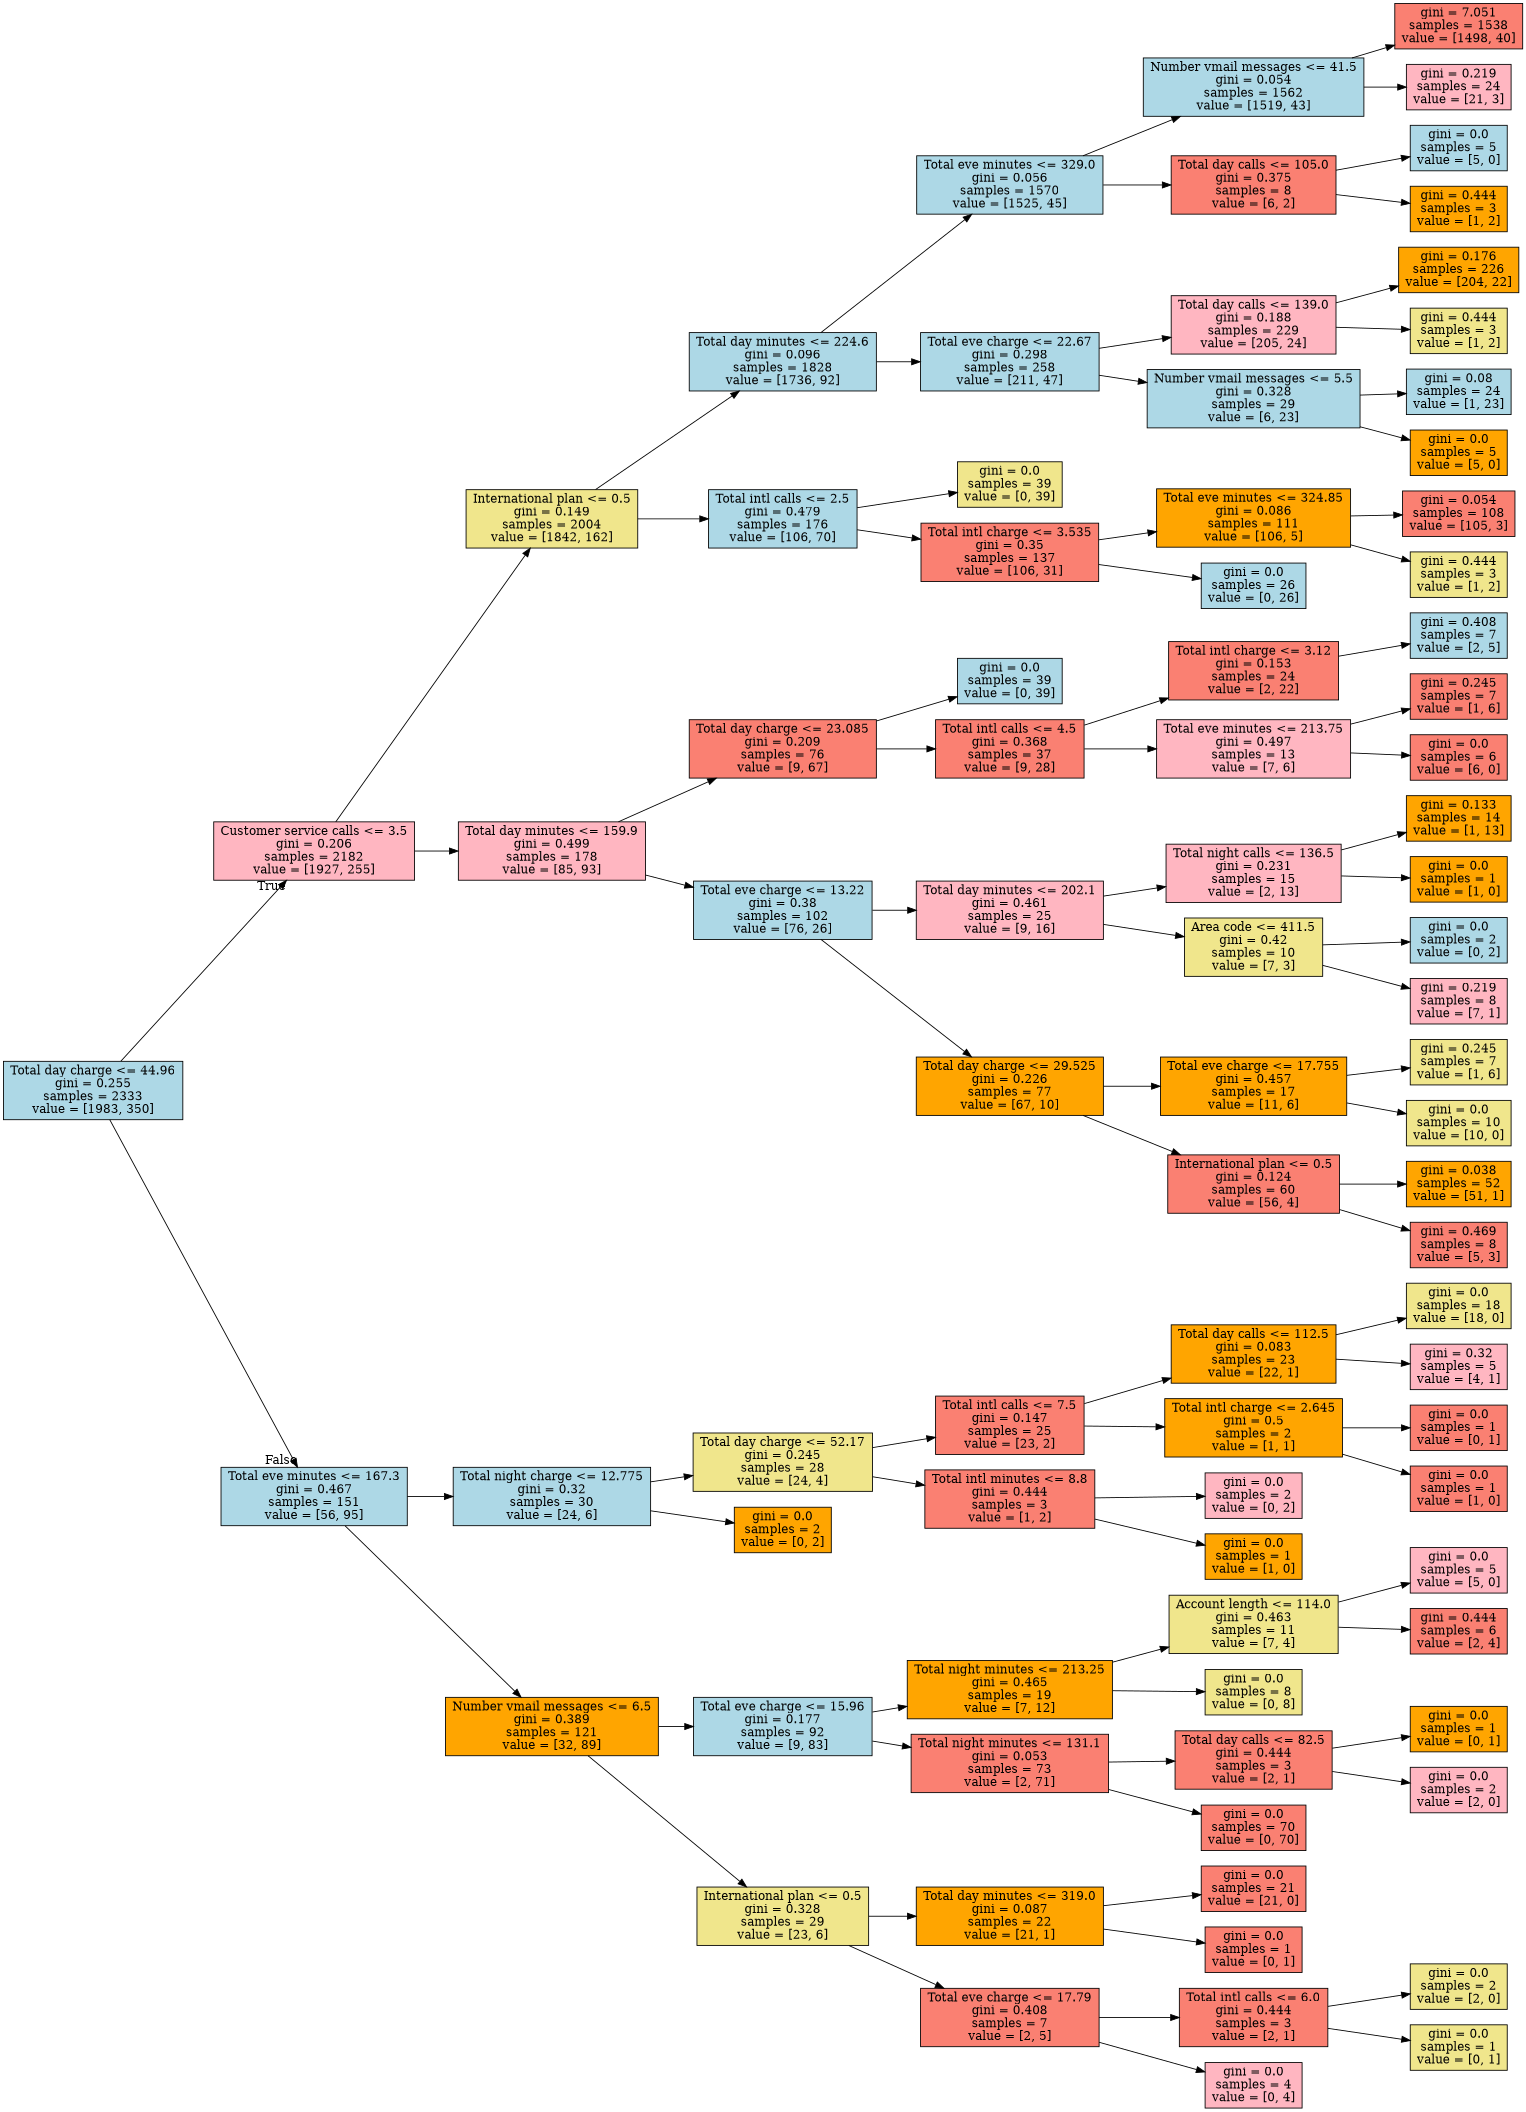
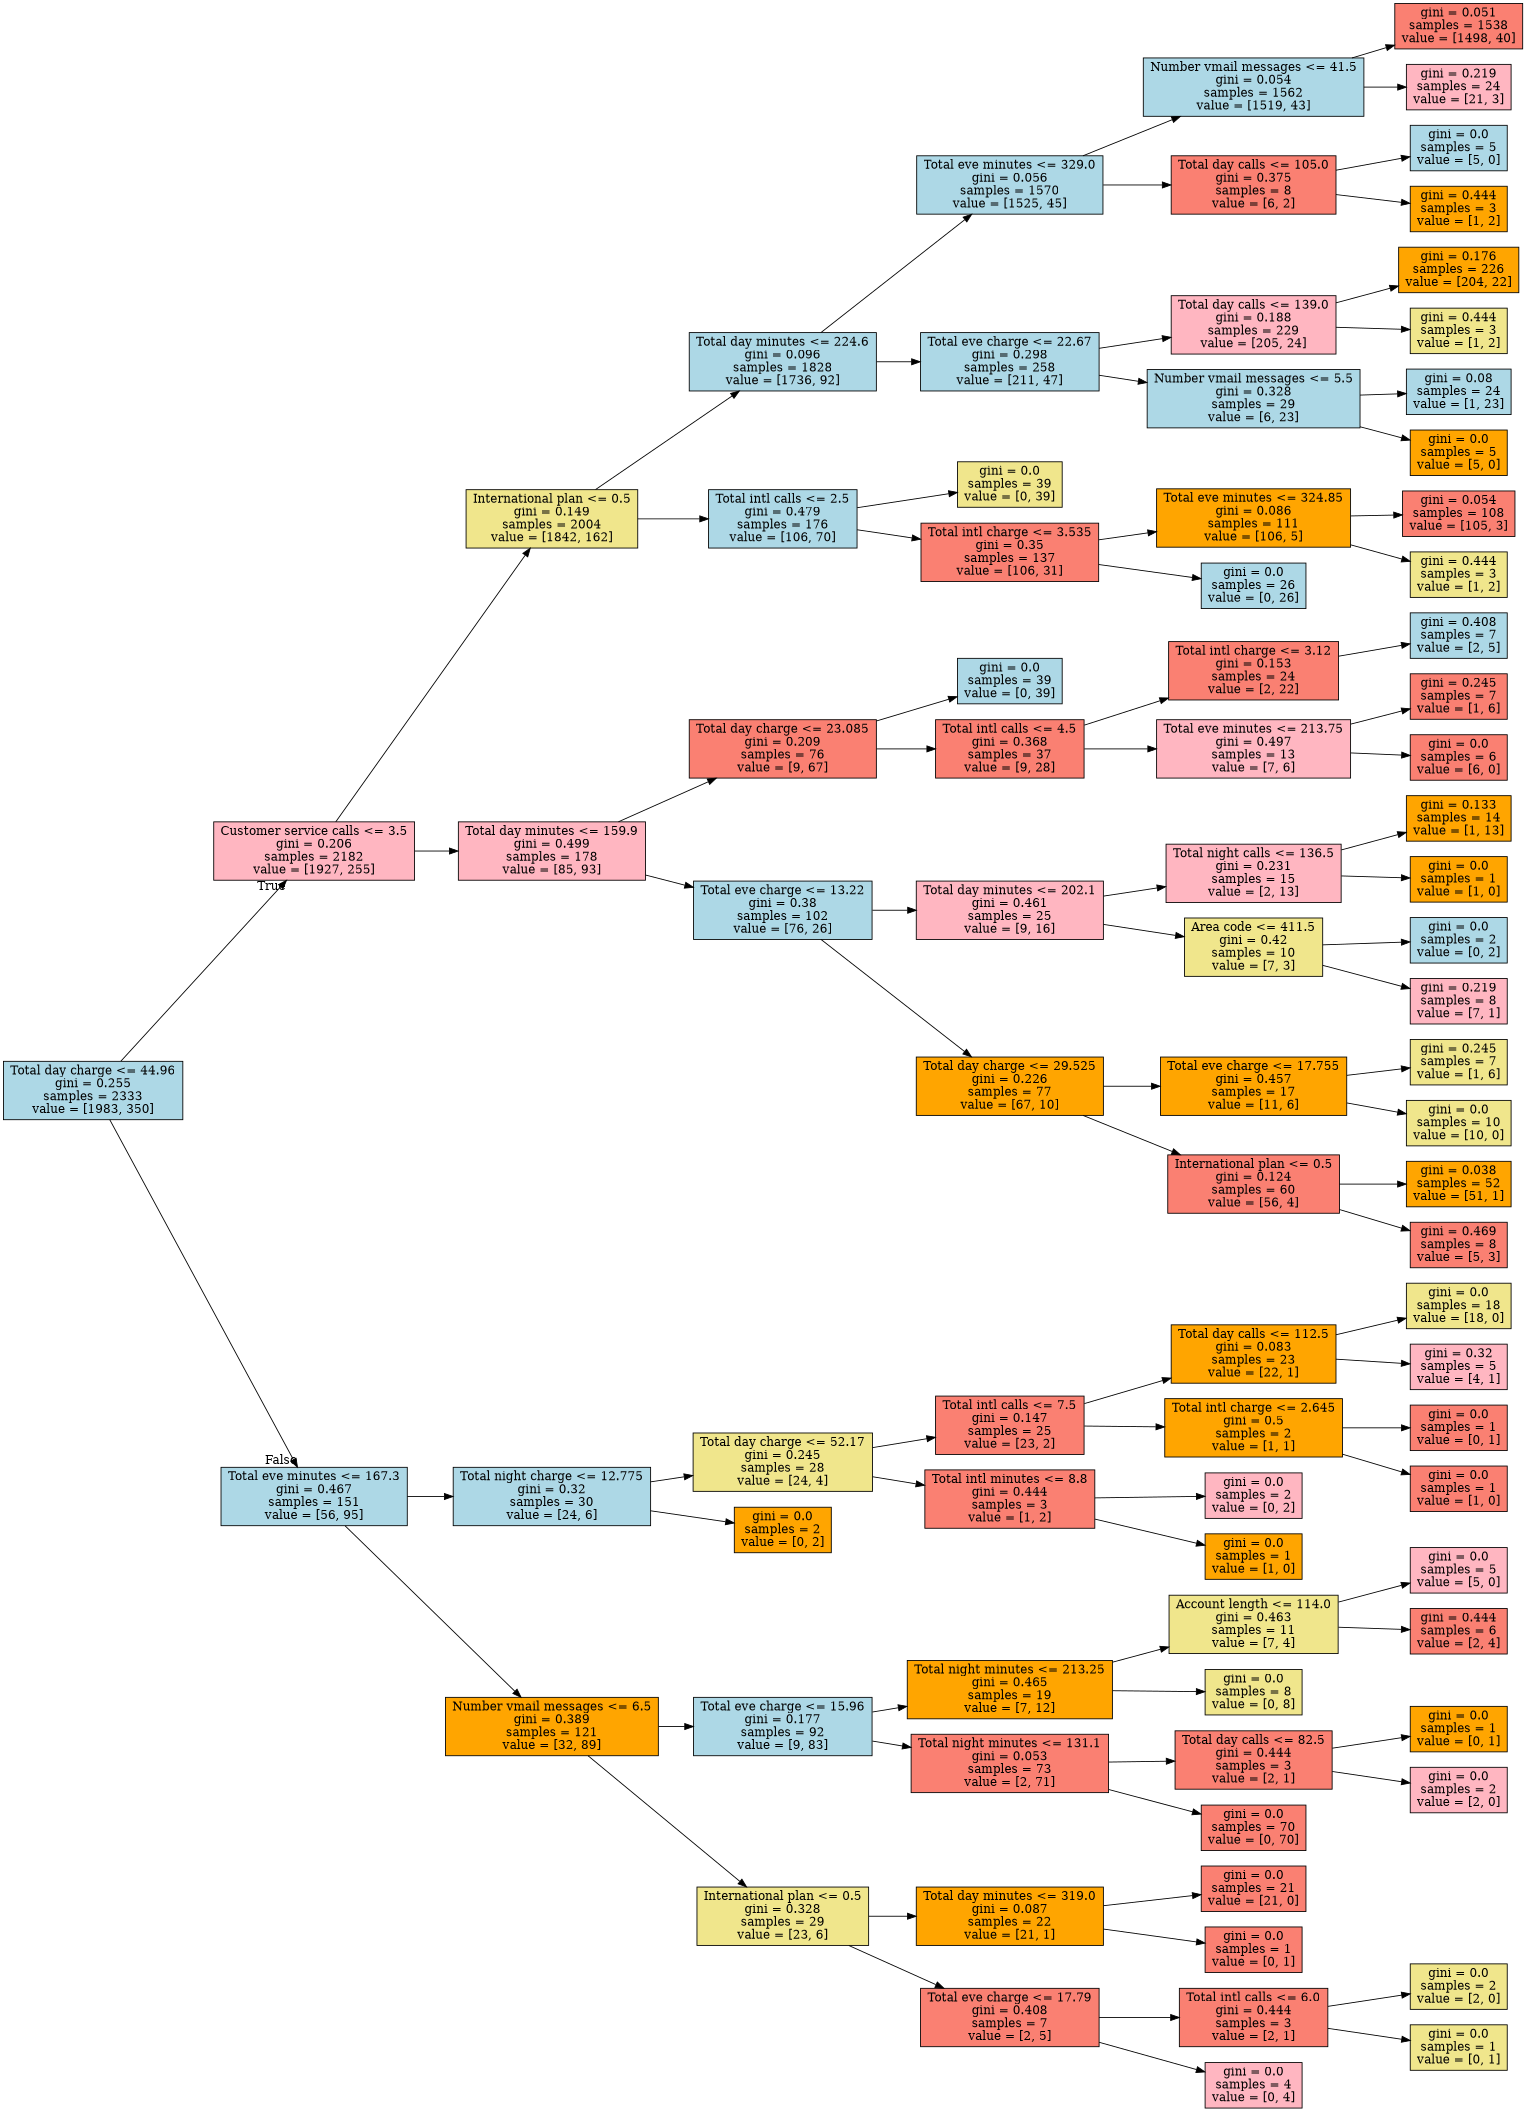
  digraph {
    rankdir=LR
    node [color=black fillcolor=salmon shape=box style=filled]
    n1 [fillcolor=lightblue label="Total day charge <= 44.96\ngini = 0.255\nsamples = 2333\nvalue = [1983, 350]"]
    n2 [fillcolor=lightpink label="Customer service calls <= 3.5\ngini = 0.206\nsamples = 2182\nvalue = [1927, 255]"]
    n3 [fillcolor=lightblue label="Total eve minutes <= 167.3\ngini = 0.467\nsamples = 151\nvalue = [56, 95]"]
    n4 [fillcolor=khaki label="International plan <= 0.5\ngini = 0.149\nsamples = 2004\nvalue = [1842, 162]"]
    n5 [fillcolor=lightpink label="Total day minutes <= 159.9\ngini = 0.499\nsamples = 178\nvalue = [85, 93]"]
    n6 [fillcolor=lightblue label="Total night charge <= 12.775\ngini = 0.32\nsamples = 30\nvalue = [24, 6]"]
    n7 [fillcolor=orange label="Number vmail messages <= 6.5\ngini = 0.389\nsamples = 121\nvalue = [32, 89]"]
    n8 [fillcolor=lightblue label="Total day minutes <= 224.6\ngini = 0.096\nsamples = 1828\nvalue = [1736, 92]"]
    n9 [fillcolor=lightblue label="Total intl calls <= 2.5\ngini = 0.479\nsamples = 176\nvalue = [106, 70]"]
    n10 [label="Total day charge <= 23.085\ngini = 0.209\nsamples = 76\nvalue = [9, 67]"]
    n11 [fillcolor=lightblue label="Total eve charge <= 13.22\ngini = 0.38\nsamples = 102\nvalue = [76, 26]"]
    n12 [fillcolor=lightblue label="Total eve minutes <= 329.0\ngini = 0.056\nsamples = 1570\nvalue = [1525, 45]"]
    n13 [fillcolor=lightblue label="Total eve charge <= 22.67\ngini = 0.298\nsamples = 258\nvalue = [211, 47]"]
    n14 [fillcolor=khaki label="gini = 0.0\nsamples = 39\nvalue = [0, 39]"]
    n15 [label="Total intl charge <= 3.535\ngini = 0.35\nsamples = 137\nvalue = [106, 31]"]
    n16 [fillcolor=lightblue label="Number vmail messages <= 41.5\ngini = 0.054\nsamples = 1562\nvalue = [1519, 43]"]
    n17 [label="Total day calls <= 105.0\ngini = 0.375\nsamples = 8\nvalue = [6, 2]"]
    n18 [fillcolor=lightpink label="Total day calls <= 139.0\ngini = 0.188\nsamples = 229\nvalue = [205, 24]"]
    n19 [fillcolor=lightblue label="Number vmail messages <= 5.5\ngini = 0.328\nsamples = 29\nvalue = [6, 23]"]
-   n20 [label="gini = 7.051\nsamples = 1538\nvalue = [1498, 40]"]
+   n20 [label="gini = 0.051\nsamples = 1538\nvalue = [1498, 40]"]
    n21 [fillcolor=lightpink label="gini = 0.219\nsamples = 24\nvalue = [21, 3]"]
    n22 [fillcolor=lightblue label="gini = 0.0\nsamples = 5\nvalue = [5, 0]"]
    n23 [fillcolor=orange label="gini = 0.444\nsamples = 3\nvalue = [1, 2]"]
    n24 [fillcolor=orange label="gini = 0.176\nsamples = 226\nvalue = [204, 22]"]
    n25 [fillcolor=khaki label="gini = 0.444\nsamples = 3\nvalue = [1, 2]"]
    n26 [fillcolor=lightblue label="gini = 0.08\nsamples = 24\nvalue = [1, 23]"]
    n27 [fillcolor=orange label="gini = 0.0\nsamples = 5\nvalue = [5, 0]"]
    n28 [fillcolor=orange label="Total eve minutes <= 324.85\ngini = 0.086\nsamples = 111\nvalue = [106, 5]"]
    n29 [fillcolor=lightblue label="gini = 0.0\nsamples = 26\nvalue = [0, 26]"]
    n30 [label="gini = 0.054\nsamples = 108\nvalue = [105, 3]"]
    n31 [fillcolor=khaki label="gini = 0.444\nsamples = 3\nvalue = [1, 2]"]
    n32 [fillcolor=lightblue label="gini = 0.0\nsamples = 39\nvalue = [0, 39]"]
    n33 [label="Total intl calls <= 4.5\ngini = 0.368\nsamples = 37\nvalue = [9, 28]"]
    n34 [fillcolor=lightpink label="Total day minutes <= 202.1\ngini = 0.461\nsamples = 25\nvalue = [9, 16]"]
    n35 [fillcolor=orange label="Total day charge <= 29.525\ngini = 0.226\nsamples = 77\nvalue = [67, 10]"]
    n36 [label="Total intl charge <= 3.12\ngini = 0.153\nsamples = 24\nvalue = [2, 22]"]
    n37 [fillcolor=lightpink label="Total eve minutes <= 213.75\ngini = 0.497\nsamples = 13\nvalue = [7, 6]"]
    n38 [fillcolor=lightblue label="gini = 0.408\nsamples = 7\nvalue = [2, 5]"]
    n39 [label="gini = 0.245\nsamples = 7\nvalue = [1, 6]"]
    n40 [label="gini = 0.0\nsamples = 6\nvalue = [6, 0]"]
    n41 [fillcolor=lightpink label="Total night calls <= 136.5\ngini = 0.231\nsamples = 15\nvalue = [2, 13]"]
    n42 [fillcolor=khaki label="Area code <= 411.5\ngini = 0.42\nsamples = 10\nvalue = [7, 3]"]
    n43 [fillcolor=orange label="Total eve charge <= 17.755\ngini = 0.457\nsamples = 17\nvalue = [11, 6]"]
    n44 [label="International plan <= 0.5\ngini = 0.124\nsamples = 60\nvalue = [56, 4]"]
    n45 [fillcolor=orange label="gini = 0.133\nsamples = 14\nvalue = [1, 13]"]
    n46 [fillcolor=orange label="gini = 0.0\nsamples = 1\nvalue = [1, 0]"]
    n47 [fillcolor=lightblue label="gini = 0.0\nsamples = 2\nvalue = [0, 2]"]
    n48 [fillcolor=lightpink label="gini = 0.219\nsamples = 8\nvalue = [7, 1]"]
    n49 [fillcolor=khaki label="gini = 0.245\nsamples = 7\nvalue = [1, 6]"]
    n50 [fillcolor=khaki label="gini = 0.0\nsamples = 10\nvalue = [10, 0]"]
    n51 [fillcolor=orange label="gini = 0.038\nsamples = 52\nvalue = [51, 1]"]
    n52 [label="gini = 0.469\nsamples = 8\nvalue = [5, 3]"]
    n53 [fillcolor=khaki label="Total day charge <= 52.17\ngini = 0.245\nsamples = 28\nvalue = [24, 4]"]
    n54 [fillcolor=orange label="gini = 0.0\nsamples = 2\nvalue = [0, 2]"]
    n55 [fillcolor=lightblue label="Total eve charge <= 15.96\ngini = 0.177\nsamples = 92\nvalue = [9, 83]"]
    n56 [fillcolor=khaki label="International plan <= 0.5\ngini = 0.328\nsamples = 29\nvalue = [23, 6]"]
    n57 [label="Total intl calls <= 7.5\ngini = 0.147\nsamples = 25\nvalue = [23, 2]"]
    n58 [label="Total intl minutes <= 8.8\ngini = 0.444\nsamples = 3\nvalue = [1, 2]"]
    n59 [fillcolor=orange label="Total day calls <= 112.5\ngini = 0.083\nsamples = 23\nvalue = [22, 1]"]
    n60 [fillcolor=orange label="Total intl charge <= 2.645\ngini = 0.5\nsamples = 2\nvalue = [1, 1]"]
    n61 [fillcolor=lightpink label="gini = 0.0\nsamples = 2\nvalue = [0, 2]"]
    n62 [fillcolor=orange label="gini = 0.0\nsamples = 1\nvalue = [1, 0]"]
    n63 [fillcolor=khaki label="gini = 0.0\nsamples = 18\nvalue = [18, 0]"]
    n64 [fillcolor=lightpink label="gini = 0.32\nsamples = 5\nvalue = [4, 1]"]
    n65 [label="gini = 0.0\nsamples = 1\nvalue = [0, 1]"]
    n66 [label="gini = 0.0\nsamples = 1\nvalue = [1, 0]"]
    n67 [fillcolor=orange label="Total night minutes <= 213.25\ngini = 0.465\nsamples = 19\nvalue = [7, 12]"]
    n68 [label="Total night minutes <= 131.1\ngini = 0.053\nsamples = 73\nvalue = [2, 71]"]
    n69 [fillcolor=orange label="Total day minutes <= 319.0\ngini = 0.087\nsamples = 22\nvalue = [21, 1]"]
    n70 [label="Total eve charge <= 17.79\ngini = 0.408\nsamples = 7\nvalue = [2, 5]"]
    n71 [fillcolor=khaki label="Account length <= 114.0\ngini = 0.463\nsamples = 11\nvalue = [7, 4]"]
    n72 [fillcolor=khaki label="gini = 0.0\nsamples = 8\nvalue = [0, 8]"]
    n73 [label="Total day calls <= 82.5\ngini = 0.444\nsamples = 3\nvalue = [2, 1]"]
    n74 [label="gini = 0.0\nsamples = 70\nvalue = [0, 70]"]
    n75 [fillcolor=lightpink label="gini = 0.0\nsamples = 5\nvalue = [5, 0]"]
    n76 [label="gini = 0.444\nsamples = 6\nvalue = [2, 4]"]
    n77 [fillcolor=orange label="gini = 0.0\nsamples = 1\nvalue = [0, 1]"]
    n78 [fillcolor=lightpink label="gini = 0.0\nsamples = 2\nvalue = [2, 0]"]
    n79 [label="gini = 0.0\nsamples = 21\nvalue = [21, 0]"]
    n80 [label="gini = 0.0\nsamples = 1\nvalue = [0, 1]"]
    n81 [label="Total intl calls <= 6.0\ngini = 0.444\nsamples = 3\nvalue = [2, 1]"]
    n82 [fillcolor=lightpink label="gini = 0.0\nsamples = 4\nvalue = [0, 4]"]
    n83 [fillcolor=khaki label="gini = 0.0\nsamples = 2\nvalue = [2, 0]"]
    n84 [fillcolor=khaki label="gini = 0.0\nsamples = 1\nvalue = [0, 1]"]
    n1 -> n2 [headlabel=True labelangle=45 labeldistance=2.5]
    n1 -> n3 [headlabel=False labelangle=-45 labeldistance=2.5]
    n2 -> n4
    n2 -> n5
    n3 -> n6
    n3 -> n7
    n4 -> n8
    n4 -> n9
    n5 -> n10
    n5 -> n11
    n6 -> n53
    n6 -> n54
    n7 -> n55
    n7 -> n56
    n8 -> n12
    n8 -> n13
    n9 -> n14
    n9 -> n15
    n10 -> n32
    n10 -> n33
    n11 -> n34
    n11 -> n35
    n12 -> n16
    n12 -> n17
    n13 -> n18
    n13 -> n19
    n15 -> n28
    n15 -> n29
    n16 -> n20
    n16 -> n21
    n17 -> n22
    n17 -> n23
    n18 -> n24
    n18 -> n25
    n19 -> n26
    n19 -> n27
    n28 -> n30
    n28 -> n31
    n33 -> n36
    n33 -> n37
    n34 -> n41
    n34 -> n42
    n35 -> n43
    n35 -> n44
    n36 -> n38
    n37 -> n39
    n37 -> n40
    n41 -> n45
    n41 -> n46
    n42 -> n47
    n42 -> n48
    n43 -> n49
    n43 -> n50
    n44 -> n51
    n44 -> n52
    n53 -> n57
    n53 -> n58
    n55 -> n67
    n55 -> n68
    n56 -> n69
    n56 -> n70
    n57 -> n59
    n57 -> n60
    n58 -> n61
    n58 -> n62
    n59 -> n63
    n59 -> n64
    n60 -> n65
    n60 -> n66
    n67 -> n71
    n67 -> n72
    n68 -> n73
    n68 -> n74
    n69 -> n79
    n69 -> n80
    n70 -> n81
    n70 -> n82
    n71 -> n75
    n71 -> n76
    n73 -> n77
    n73 -> n78
    n81 -> n83
    n81 -> n84
  }
